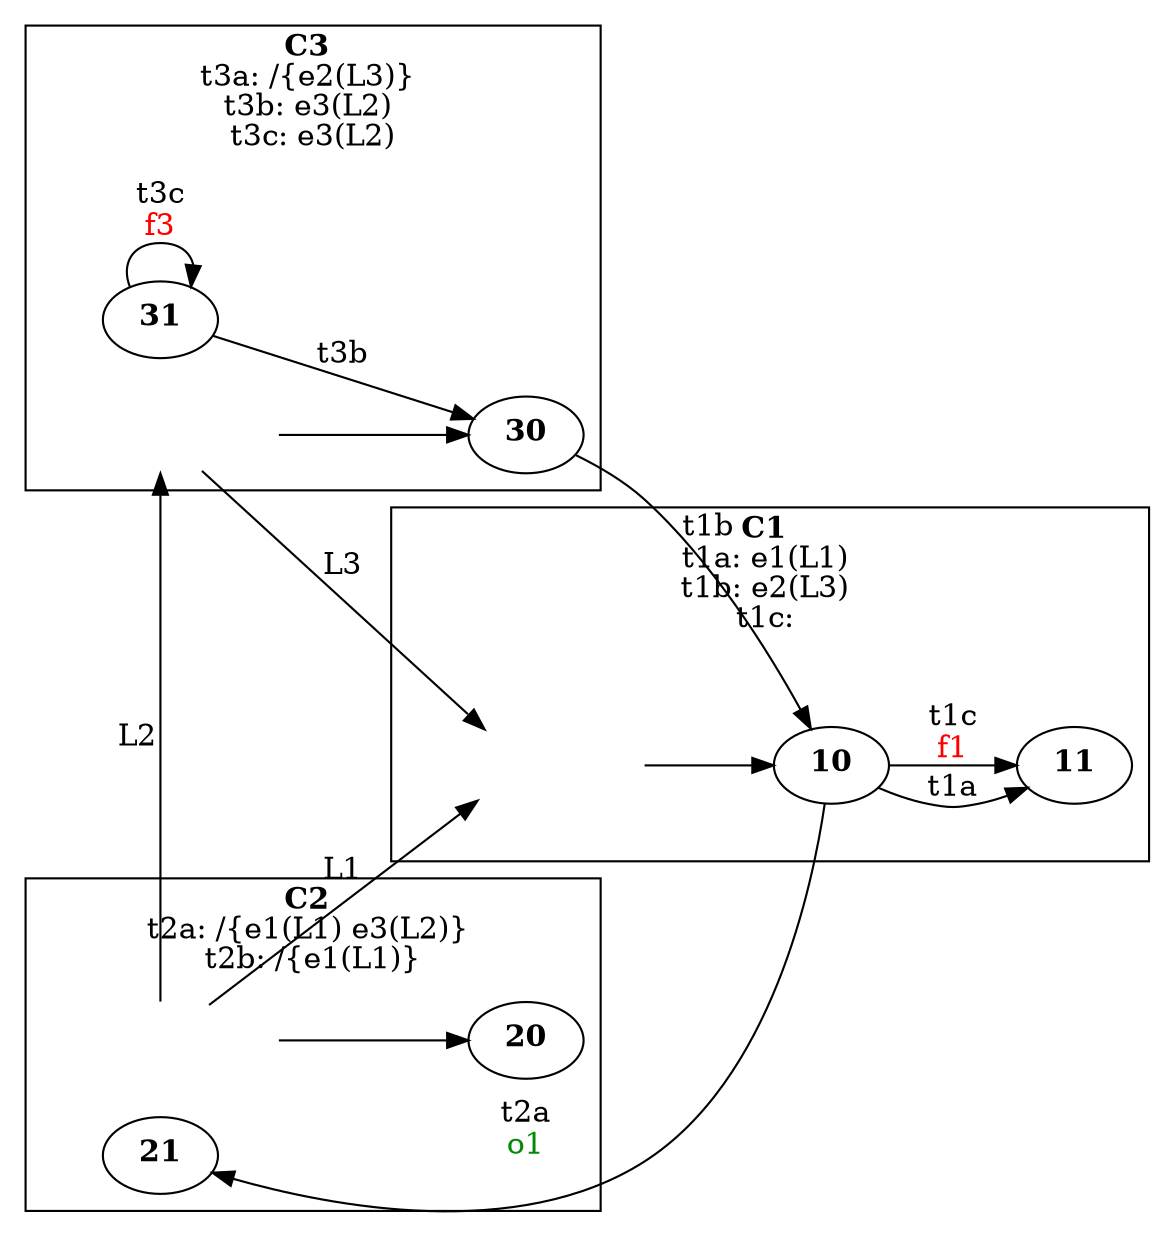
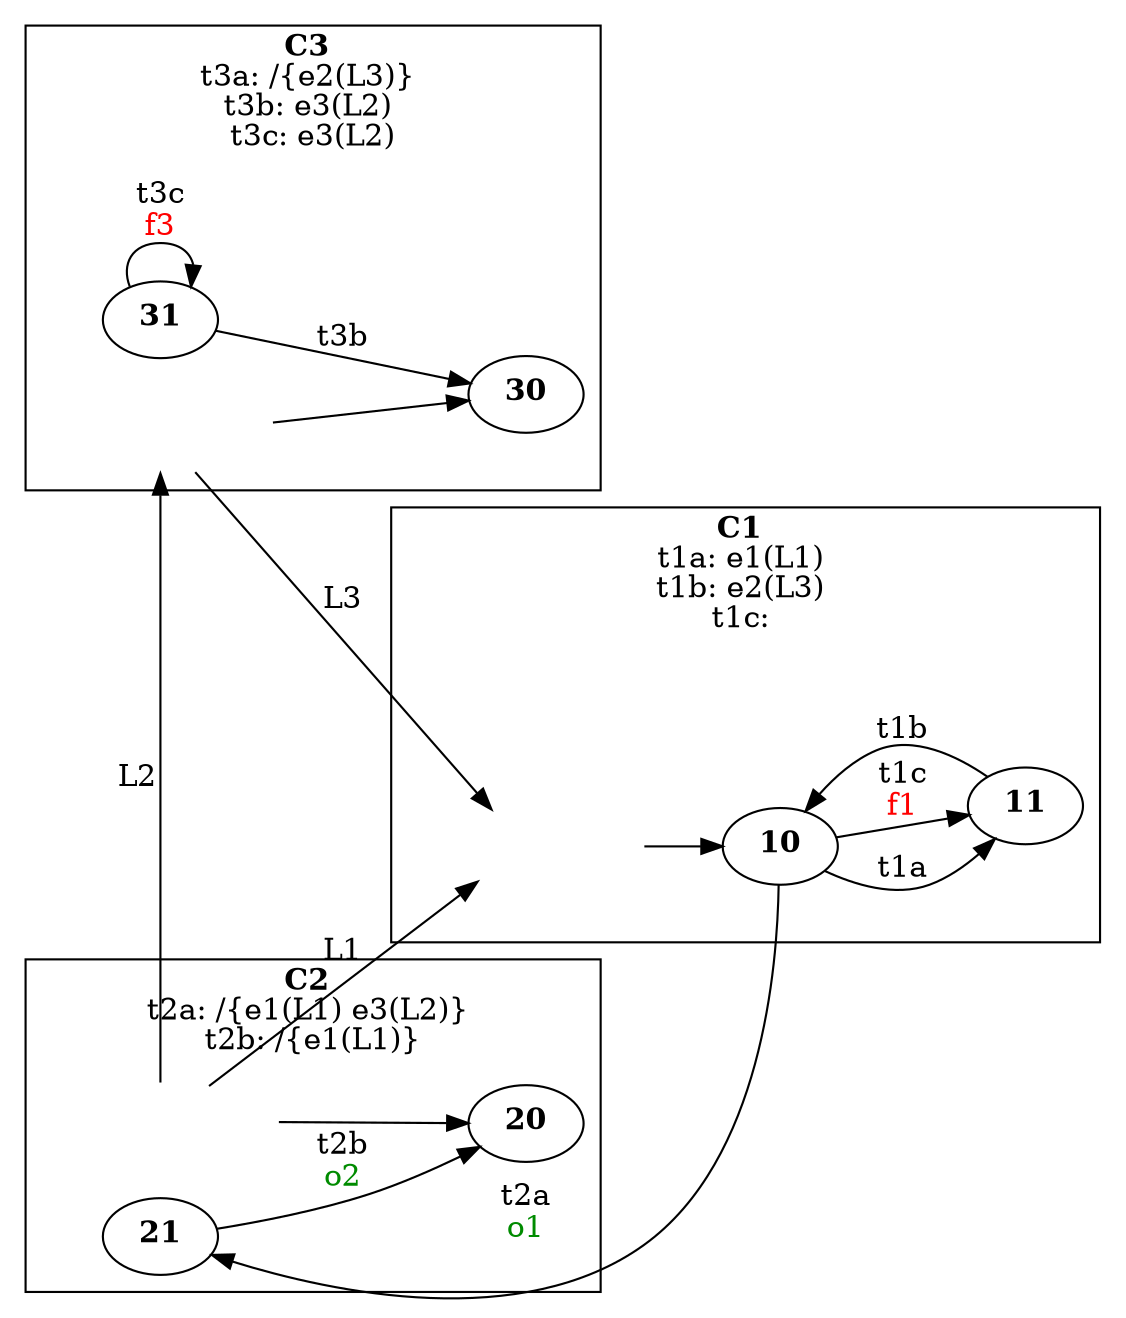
  digraph {
    compound=true
    rankdir=LR
    node [shape=ellipse]
    cC3_start [style=invis]
    n2 [label=<<b>30</b>>]
    n3 [label=<<b>31</b>>]
    cC2_start [style=invis]
    n5 [label=<<b>20</b>>]
    n6 [label=<<b>21</b>>]
    cC1_start [style=invis]
    n8 [label=<<b>10</b>>]
    n9 [label=<<b>11</b>>]
    subgraph cluster_1 {
      label=<<b>C3</b> 		<br/>t3a: /{e2(L3)} 		<br/>t3b: e3(L2) 		<br/>t3c: e3(L2)>
      cC3_start
      n2
      n3
    }
    subgraph cluster_2 {
      label=<<b>C2</b> 		<br/>t2a: /{e1(L1) e3(L2)} 		<br/>t2b: /{e1(L1)}>
      cC2_start
      n5
      n6
    }
    subgraph cluster_3 {
      label=<<b>C1</b> 		<br/>t1a: e1(L1) 		<br/>t1b: e2(L3) 		<br/>t1c: >
      cC1_start
      n8
      n9
    }
    cC3_start -> n2
    cC3_start -> cC1_start [label=L3]
    n3 -> n2 [label=<t3b>]
    n3 -> n3 [label=<t3c<br/><font color="red">f3</font>>]
    cC2_start -> cC3_start [label=L2]
    cC2_start -> n5
    cC2_start -> cC1_start [label=L1]
+   n6 -> n5 [label=<t2b<br/><font color="green4">o2</font>>]
    cC1_start -> n8
    n8 -> n6 [label=<t2a<br/><font color="green4">o1</font>>]
    n8 -> n9 [label=<t1a>]
    n8 -> n9 [label=<t1c<br/><font color="red">f1</font>>]
-   n2 -> n8 [label=<t1b>]
+   n9 -> n8 [label=<t1b>]
  }
